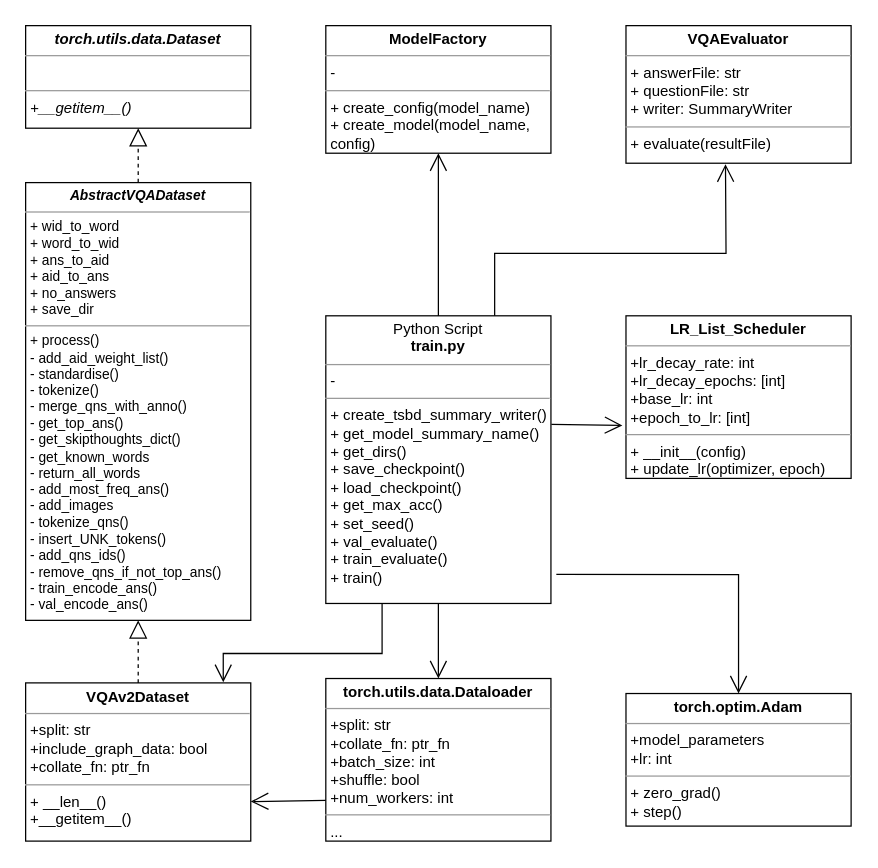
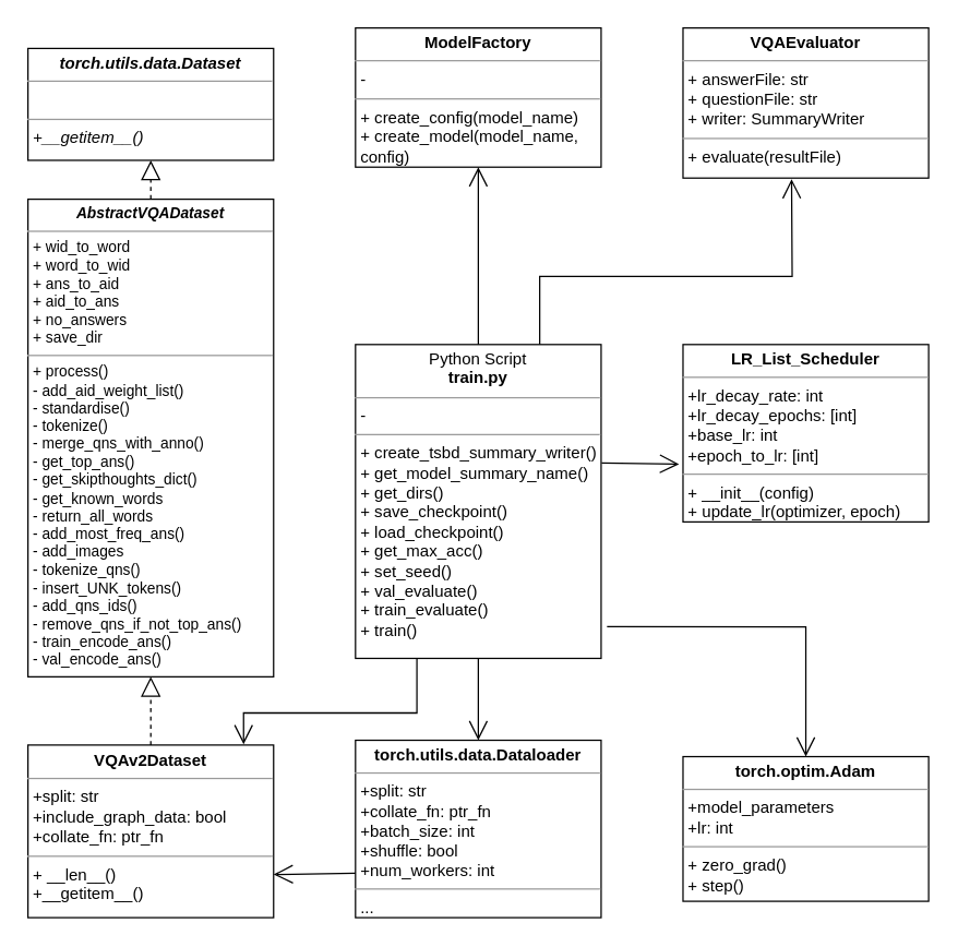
  <mxCell id="0" />
  <mxCell id="1" parent="0" />
  <mxCell id="2" value="&lt;p style=&quot;margin: 0px ; margin-top: 4px ; text-align: center&quot;&gt;Python Script&lt;br&gt;&lt;b&gt;train.py&lt;/b&gt;&lt;/p&gt;&lt;hr size=&quot;1&quot;&gt;&lt;p style=&quot;margin: 0px ; margin-left: 4px&quot;&gt;-&lt;/p&gt;&lt;hr size=&quot;1&quot;&gt;&lt;p style=&quot;margin: 0px ; margin-left: 4px&quot;&gt;+ create_tsbd_summary_writer()&lt;br&gt;+ get_model_summary_name()&lt;/p&gt;&lt;p style=&quot;margin: 0px ; margin-left: 4px&quot;&gt;+ get_dirs()&lt;/p&gt;&lt;p style=&quot;margin: 0px ; margin-left: 4px&quot;&gt;+ save_checkpoint()&lt;/p&gt;&lt;p style=&quot;margin: 0px ; margin-left: 4px&quot;&gt;+ load_checkpoint()&lt;/p&gt;&lt;p style=&quot;margin: 0px ; margin-left: 4px&quot;&gt;+ get_max_acc()&lt;/p&gt;&lt;p style=&quot;margin: 0px ; margin-left: 4px&quot;&gt;+ set_seed()&lt;/p&gt;&lt;p style=&quot;margin: 0px ; margin-left: 4px&quot;&gt;+&amp;nbsp;&lt;span&gt;val_evaluate()&lt;/span&gt;&lt;/p&gt;&lt;p style=&quot;margin: 0px 0px 0px 4px&quot;&gt;+ train_evaluate()&lt;/p&gt;&lt;p style=&quot;margin: 0px 0px 0px 4px&quot;&gt;+ train()&lt;/p&gt;&lt;p style=&quot;margin: 0px ; margin-left: 4px&quot;&gt;&lt;br&gt;&lt;/p&gt;" style="verticalAlign=top;align=left;overflow=fill;fontSize=12;fontFamily=Helvetica;html=1;rounded=0;shadow=0;comic=0;labelBackgroundColor=none;strokeWidth=1" parent="1" vertex="1"><mxGeometry x="260" y="252" width="180" height="230" as="geometry" /></mxCell>
  <mxCell id="3" value="&lt;p style=&quot;margin: 0px ; margin-top: 4px ; text-align: center&quot;&gt;&lt;b&gt;VQAv2Dataset&lt;/b&gt;&lt;/p&gt;&lt;hr size=&quot;1&quot;&gt;&lt;p style=&quot;margin: 0px ; margin-left: 4px&quot;&gt;&lt;span&gt;+split: str&lt;/span&gt;&lt;br&gt;&lt;/p&gt;&lt;p style=&quot;margin: 0px ; margin-left: 4px&quot;&gt;&lt;span&gt;+include_graph_data: bool&lt;/span&gt;&lt;/p&gt;&lt;p style=&quot;margin: 0px ; margin-left: 4px&quot;&gt;&lt;span&gt;+collate_fn: ptr_fn&lt;/span&gt;&lt;/p&gt;&lt;hr size=&quot;1&quot;&gt;&lt;p style=&quot;margin: 0px ; margin-left: 4px&quot;&gt;+ __len__()&lt;/p&gt;&lt;p style=&quot;margin: 0px ; margin-left: 4px&quot;&gt;+__getitem__()&lt;/p&gt;" style="verticalAlign=top;align=left;overflow=fill;fontSize=12;fontFamily=Helvetica;html=1;rounded=0;shadow=0;comic=0;labelBackgroundColor=none;strokeWidth=1" vertex="1" parent="1"><mxGeometry x="20" y="545.5" width="180" height="126.5" as="geometry" /></mxCell>
  <mxCell id="4" value="" style="endArrow=block;dashed=1;endFill=0;endSize=12;html=1;exitX=0.5;exitY=0;exitDx=0;exitDy=0;entryX=0.5;entryY=1;entryDx=0;entryDy=0;" edge="1" parent="1" source="3" target="5"><mxGeometry width="160" relative="1" as="geometry"><mxPoint x="60" y="495.5" as="sourcePoint" /><mxPoint x="110" y="485.5" as="targetPoint" /></mxGeometry></mxCell>
  <mxCell id="5" value="&lt;p style=&quot;margin: 4px 0px 0px ; text-align: center ; font-size: 11px&quot;&gt;&lt;b&gt;&lt;font style=&quot;font-size: 11px&quot;&gt;&lt;i&gt;AbstractVQADataset&lt;/i&gt;&lt;/font&gt;&lt;/b&gt;&lt;/p&gt;&lt;hr size=&quot;1&quot; style=&quot;font-size: 11px&quot;&gt;&lt;p style=&quot;margin: 0px 0px 0px 4px ; font-size: 11px&quot;&gt;&lt;font style=&quot;font-size: 11px&quot;&gt;+ wid_to_word&lt;/font&gt;&lt;/p&gt;&lt;p style=&quot;margin: 0px 0px 0px 4px ; font-size: 11px&quot;&gt;&lt;font style=&quot;font-size: 11px&quot;&gt;+ word_to_wid&lt;/font&gt;&lt;/p&gt;&lt;p style=&quot;margin: 0px 0px 0px 4px ; font-size: 11px&quot;&gt;&lt;font style=&quot;font-size: 11px&quot;&gt;+ ans_to_aid&lt;/font&gt;&lt;/p&gt;&lt;p style=&quot;margin: 0px 0px 0px 4px ; font-size: 11px&quot;&gt;&lt;font style=&quot;font-size: 11px&quot;&gt;+ aid_to_ans&lt;/font&gt;&lt;/p&gt;&lt;p style=&quot;margin: 0px 0px 0px 4px ; font-size: 11px&quot;&gt;&lt;font style=&quot;font-size: 11px&quot;&gt;+ no_answers&lt;/font&gt;&lt;/p&gt;&lt;p style=&quot;margin: 0px 0px 0px 4px ; font-size: 11px&quot;&gt;&lt;font style=&quot;font-size: 11px&quot;&gt;+ save_dir&lt;/font&gt;&lt;/p&gt;&lt;hr size=&quot;1&quot; style=&quot;font-size: 11px&quot;&gt;&lt;p style=&quot;margin: 0px 0px 0px 4px ; font-size: 11px&quot;&gt;&lt;font style=&quot;font-size: 11px&quot;&gt;+ process()&lt;/font&gt;&lt;/p&gt;&lt;p style=&quot;margin: 0px 0px 0px 4px ; font-size: 11px&quot;&gt;&lt;font style=&quot;font-size: 11px&quot;&gt;- add_aid_weight_list()&lt;/font&gt;&lt;/p&gt;&lt;p style=&quot;margin: 0px 0px 0px 4px ; font-size: 11px&quot;&gt;&lt;font style=&quot;font-size: 11px&quot;&gt;- standardise()&lt;/font&gt;&lt;/p&gt;&lt;p style=&quot;margin: 0px 0px 0px 4px ; font-size: 11px&quot;&gt;&lt;font style=&quot;font-size: 11px&quot;&gt;- tokenize()&lt;/font&gt;&lt;/p&gt;&lt;p style=&quot;margin: 0px 0px 0px 4px ; font-size: 11px&quot;&gt;&lt;font style=&quot;font-size: 11px&quot;&gt;- merge_qns_with_anno()&lt;/font&gt;&lt;/p&gt;&lt;p style=&quot;margin: 0px 0px 0px 4px ; font-size: 11px&quot;&gt;&lt;font style=&quot;font-size: 11px&quot;&gt;- get_top_ans()&lt;/font&gt;&lt;/p&gt;&lt;p style=&quot;margin: 0px 0px 0px 4px ; font-size: 11px&quot;&gt;&lt;font style=&quot;font-size: 11px&quot;&gt;- get_skipthoughts_dict()&lt;/font&gt;&lt;/p&gt;&lt;p style=&quot;margin: 0px 0px 0px 4px ; font-size: 11px&quot;&gt;&lt;font style=&quot;font-size: 11px&quot;&gt;- get_known_words&lt;/font&gt;&lt;/p&gt;&lt;p style=&quot;margin: 0px 0px 0px 4px ; font-size: 11px&quot;&gt;&lt;font style=&quot;font-size: 11px&quot;&gt;- return_all_words&lt;/font&gt;&lt;/p&gt;&lt;p style=&quot;margin: 0px 0px 0px 4px ; font-size: 11px&quot;&gt;&lt;font style=&quot;font-size: 11px&quot;&gt;- add_most_freq_ans()&lt;/font&gt;&lt;/p&gt;&lt;p style=&quot;margin: 0px 0px 0px 4px ; font-size: 11px&quot;&gt;&lt;font style=&quot;font-size: 11px&quot;&gt;- add_images&lt;/font&gt;&lt;/p&gt;&lt;p style=&quot;margin: 0px 0px 0px 4px ; font-size: 11px&quot;&gt;&lt;font style=&quot;font-size: 11px&quot;&gt;- tokenize_qns()&lt;/font&gt;&lt;/p&gt;&lt;p style=&quot;margin: 0px 0px 0px 4px ; font-size: 11px&quot;&gt;&lt;font style=&quot;font-size: 11px&quot;&gt;- insert_UNK_tokens()&lt;/font&gt;&lt;/p&gt;&lt;p style=&quot;margin: 0px 0px 0px 4px ; font-size: 11px&quot;&gt;&lt;font style=&quot;font-size: 11px&quot;&gt;- add_qns_ids()&lt;/font&gt;&lt;/p&gt;&lt;p style=&quot;margin: 0px 0px 0px 4px ; font-size: 11px&quot;&gt;&lt;font style=&quot;font-size: 11px&quot;&gt;- remove_qns_if_not_top_ans()&lt;/font&gt;&lt;/p&gt;&lt;p style=&quot;margin: 0px 0px 0px 4px ; font-size: 11px&quot;&gt;- train_encode_ans()&lt;/p&gt;&lt;p style=&quot;margin: 0px 0px 0px 4px ; font-size: 11px&quot;&gt;- val_encode_ans()&lt;/p&gt;&lt;p style=&quot;margin: 0px 0px 0px 4px ; font-size: 11px&quot;&gt;&lt;br&gt;&lt;/p&gt;" style="verticalAlign=top;align=left;overflow=fill;fontSize=12;fontFamily=Helvetica;html=1;rounded=0;shadow=0;comic=0;labelBackgroundColor=none;strokeWidth=1" vertex="1" parent="1"><mxGeometry x="20" y="145.5" width="180" height="350" as="geometry" /></mxCell>
- <mxCell id="6" value="&lt;p style=&quot;margin: 0px ; margin-top: 4px ; text-align: center&quot;&gt;&lt;b&gt;&lt;i&gt;torch.utils.data.Dataset&lt;/i&gt;&lt;/b&gt;&lt;/p&gt;&lt;hr size=&quot;1&quot;&gt;&lt;p style=&quot;margin: 0px ; margin-left: 4px&quot;&gt;&lt;br&gt;&lt;/p&gt;&lt;hr size=&quot;1&quot;&gt;&lt;p style=&quot;margin: 0px ; margin-left: 4px&quot;&gt;&lt;i&gt;+__getitem__()&lt;/i&gt;&lt;br&gt;&lt;/p&gt;" style="verticalAlign=top;align=left;overflow=fill;fontSize=12;fontFamily=Helvetica;html=1;rounded=0;shadow=0;comic=0;labelBackgroundColor=none;strokeWidth=1" vertex="1" parent="1"><mxGeometry x="20" y="20" width="180" height="82" as="geometry" /></mxCell>
+ <mxCell id="6" value="&lt;p style=&quot;margin: 0px ; margin-top: 4px ; text-align: center&quot;&gt;&lt;b&gt;&lt;i&gt;torch.utils.data.Dataset&lt;/i&gt;&lt;/b&gt;&lt;/p&gt;&lt;hr size=&quot;1&quot;&gt;&lt;p style=&quot;margin: 0px ; margin-left: 4px&quot;&gt;&lt;br&gt;&lt;/p&gt;&lt;hr size=&quot;1&quot;&gt;&lt;p style=&quot;margin: 0px ; margin-left: 4px&quot;&gt;&lt;i&gt;+__getitem__()&lt;/i&gt;&lt;br&gt;&lt;/p&gt;" style="verticalAlign=top;align=left;overflow=fill;fontSize=12;fontFamily=Helvetica;html=1;rounded=0;shadow=0;comic=0;labelBackgroundColor=none;strokeWidth=1" vertex="1" parent="1"><mxGeometry x="20" y="35" width="180" height="82" as="geometry" /></mxCell>
  <mxCell id="7" value="" style="endArrow=block;dashed=1;endFill=0;endSize=12;html=1;exitX=0.5;exitY=0;exitDx=0;exitDy=0;entryX=0.5;entryY=1;entryDx=0;entryDy=0;" edge="1" parent="1" source="5" target="6"><mxGeometry width="160" relative="1" as="geometry"><mxPoint x="350" y="252" as="sourcePoint" /><mxPoint x="510" y="252" as="targetPoint" /></mxGeometry></mxCell>
  <mxCell id="8" value="&lt;p style=&quot;margin: 0px ; margin-top: 4px ; text-align: center&quot;&gt;&lt;b&gt;torch.utils.data.Dataloader&lt;/b&gt;&lt;/p&gt;&lt;hr size=&quot;1&quot;&gt;&lt;p style=&quot;margin: 0px ; margin-left: 4px&quot;&gt;+split: str&lt;/p&gt;&lt;p style=&quot;margin: 0px ; margin-left: 4px&quot;&gt;+collate_fn: ptr_fn&lt;/p&gt;&lt;p style=&quot;margin: 0px ; margin-left: 4px&quot;&gt;+batch_size: int&lt;/p&gt;&lt;p style=&quot;margin: 0px ; margin-left: 4px&quot;&gt;+shuffle: bool&lt;/p&gt;&lt;p style=&quot;margin: 0px ; margin-left: 4px&quot;&gt;+num_workers: int&lt;/p&gt;&lt;hr size=&quot;1&quot;&gt;&lt;p style=&quot;margin: 0px ; margin-left: 4px&quot;&gt;...&lt;/p&gt;" style="verticalAlign=top;align=left;overflow=fill;fontSize=12;fontFamily=Helvetica;html=1;rounded=0;shadow=0;comic=0;labelBackgroundColor=none;strokeWidth=1" vertex="1" parent="1"><mxGeometry x="260" y="542" width="180" height="130" as="geometry" /></mxCell>
  <mxCell id="9" value="" style="endArrow=open;endFill=1;endSize=12;html=1;entryX=1;entryY=0.75;entryDx=0;entryDy=0;exitX=0;exitY=0.75;exitDx=0;exitDy=0;" edge="1" parent="1" source="8" target="3"><mxGeometry width="160" relative="1" as="geometry"><mxPoint x="470" y="622" as="sourcePoint" /><mxPoint x="630" y="622" as="targetPoint" /></mxGeometry></mxCell>
  <mxCell id="10" value="" style="endArrow=open;endFill=1;endSize=12;html=1;exitX=0.5;exitY=1;exitDx=0;exitDy=0;entryX=0.5;entryY=0;entryDx=0;entryDy=0;" edge="1" parent="1" source="2" target="8"><mxGeometry width="160" relative="1" as="geometry"><mxPoint x="320" y="512" as="sourcePoint" /><mxPoint x="480" y="512" as="targetPoint" /></mxGeometry></mxCell>
  <mxCell id="11" value="" style="endArrow=open;endFill=1;endSize=12;html=1;exitX=0.25;exitY=1;exitDx=0;exitDy=0;rounded=0;" edge="1" parent="1" source="2"><mxGeometry width="160" relative="1" as="geometry"><mxPoint x="370" y="412" as="sourcePoint" /><mxPoint x="178" y="545" as="targetPoint" /><Array as="points"><mxPoint x="305" y="522" /><mxPoint x="178" y="522" /></Array></mxGeometry></mxCell>
  <mxCell id="12" value="&lt;p style=&quot;margin: 0px ; margin-top: 4px ; text-align: center&quot;&gt;&lt;b&gt;ModelFactory&lt;/b&gt;&lt;/p&gt;&lt;hr size=&quot;1&quot;&gt;&lt;p style=&quot;margin: 0px ; margin-left: 4px&quot;&gt;&lt;span&gt;-&lt;/span&gt;&lt;/p&gt;&lt;hr size=&quot;1&quot;&gt;&lt;p style=&quot;margin: 0px ; margin-left: 4px&quot;&gt;+ create_config(model_name)&lt;br&gt;&lt;/p&gt;&lt;p style=&quot;margin: 0px ; margin-left: 4px&quot;&gt;+ create_model(model_name,&amp;nbsp;&lt;/p&gt;&lt;p style=&quot;margin: 0px ; margin-left: 4px&quot;&gt;config)&lt;/p&gt;" style="verticalAlign=top;align=left;overflow=fill;fontSize=12;fontFamily=Helvetica;html=1;rounded=0;shadow=0;comic=0;labelBackgroundColor=none;strokeWidth=1" vertex="1" parent="1"><mxGeometry x="260" y="20" width="180" height="102" as="geometry" /></mxCell>
  <mxCell id="13" value="&lt;p style=&quot;margin: 0px ; margin-top: 4px ; text-align: center&quot;&gt;&lt;b&gt;VQAEvaluator&lt;/b&gt;&lt;/p&gt;&lt;hr size=&quot;1&quot;&gt;&lt;p style=&quot;margin: 0px ; margin-left: 4px&quot;&gt;+ answerFile: str&lt;/p&gt;&lt;p style=&quot;margin: 0px ; margin-left: 4px&quot;&gt;+ questionFile: str&lt;/p&gt;&lt;p style=&quot;margin: 0px ; margin-left: 4px&quot;&gt;+ writer: SummaryWriter&lt;/p&gt;&lt;hr size=&quot;1&quot;&gt;&lt;p style=&quot;margin: 0px ; margin-left: 4px&quot;&gt;+ evaluate(resultFile)&lt;/p&gt;" style="verticalAlign=top;align=left;overflow=fill;fontSize=12;fontFamily=Helvetica;html=1;rounded=0;shadow=0;comic=0;labelBackgroundColor=none;strokeWidth=1" vertex="1" parent="1"><mxGeometry x="500" y="20" width="180" height="110" as="geometry" /></mxCell>
  <mxCell id="14" value="&lt;p style=&quot;margin: 0px ; margin-top: 4px ; text-align: center&quot;&gt;&lt;b&gt;LR_List_Scheduler&lt;/b&gt;&lt;/p&gt;&lt;hr size=&quot;1&quot;&gt;&lt;p style=&quot;margin: 0px ; margin-left: 4px&quot;&gt;+lr_decay_rate: int&lt;/p&gt;&lt;p style=&quot;margin: 0px ; margin-left: 4px&quot;&gt;+lr_decay_epochs: [int]&lt;/p&gt;&lt;p style=&quot;margin: 0px ; margin-left: 4px&quot;&gt;+base_lr: int&lt;/p&gt;&lt;p style=&quot;margin: 0px ; margin-left: 4px&quot;&gt;+epoch_to_lr: [int]&lt;/p&gt;&lt;hr size=&quot;1&quot;&gt;&lt;p style=&quot;margin: 0px ; margin-left: 4px&quot;&gt;+ __init__(config)&lt;/p&gt;&lt;p style=&quot;margin: 0px ; margin-left: 4px&quot;&gt;+ update_lr(optimizer, epoch)&lt;/p&gt;&lt;p style=&quot;margin: 0px ; margin-left: 4px&quot;&gt;&lt;br&gt;&lt;/p&gt;" style="verticalAlign=top;align=left;overflow=fill;fontSize=12;fontFamily=Helvetica;html=1;rounded=0;shadow=0;comic=0;labelBackgroundColor=none;strokeWidth=1" vertex="1" parent="1"><mxGeometry x="500" y="252" width="180" height="130" as="geometry" /></mxCell>
  <mxCell id="15" style="edgeStyle=orthogonalEdgeStyle;rounded=1;orthogonalLoop=1;jettySize=auto;html=1;exitX=0.5;exitY=1;exitDx=0;exitDy=0;startArrow=open;startFill=0;" edge="1" parent="1" source="14" target="14"><mxGeometry relative="1" as="geometry" /></mxCell>
  <mxCell id="16" value="&lt;p style=&quot;margin: 0px ; margin-top: 4px ; text-align: center&quot;&gt;&lt;b&gt;torch.optim.Adam&lt;/b&gt;&lt;/p&gt;&lt;hr size=&quot;1&quot;&gt;&lt;p style=&quot;margin: 0px ; margin-left: 4px&quot;&gt;+model_parameters&lt;/p&gt;&lt;p style=&quot;margin: 0px ; margin-left: 4px&quot;&gt;+lr: int&lt;/p&gt;&lt;hr size=&quot;1&quot;&gt;&lt;p style=&quot;margin: 0px ; margin-left: 4px&quot;&gt;+ zero_grad()&lt;/p&gt;&lt;p style=&quot;margin: 0px ; margin-left: 4px&quot;&gt;+ step()&lt;/p&gt;" style="verticalAlign=top;align=left;overflow=fill;fontSize=12;fontFamily=Helvetica;html=1;rounded=0;shadow=0;comic=0;labelBackgroundColor=none;strokeWidth=1" vertex="1" parent="1"><mxGeometry x="500" y="554" width="180" height="106" as="geometry" /></mxCell>
  <mxCell id="17" value="" style="endArrow=open;endFill=1;endSize=12;html=1;exitX=0.5;exitY=0;exitDx=0;exitDy=0;entryX=0.5;entryY=1;entryDx=0;entryDy=0;" edge="1" parent="1" source="2" target="12"><mxGeometry width="160" relative="1" as="geometry"><mxPoint x="330" y="192" as="sourcePoint" /><mxPoint x="490" y="192" as="targetPoint" /></mxGeometry></mxCell>
  <mxCell id="18" value="" style="endArrow=open;endFill=1;endSize=12;html=1;exitX=0.75;exitY=0;exitDx=0;exitDy=0;entryX=0.442;entryY=1.007;entryDx=0;entryDy=0;entryPerimeter=0;strokeColor=#000000;rounded=0;" edge="1" parent="1" source="2" target="13"><mxGeometry width="160" relative="1" as="geometry"><mxPoint x="430" y="202" as="sourcePoint" /><mxPoint x="600" y="162" as="targetPoint" /><Array as="points"><mxPoint x="395" y="202" /><mxPoint x="580" y="202" /></Array></mxGeometry></mxCell>
  <mxCell id="19" value="" style="endArrow=open;endFill=1;endSize=12;html=1;strokeColor=#000000;exitX=1.002;exitY=0.377;exitDx=0;exitDy=0;exitPerimeter=0;entryX=-0.016;entryY=0.674;entryDx=0;entryDy=0;entryPerimeter=0;" edge="1" parent="1" source="2" target="14"><mxGeometry width="160" relative="1" as="geometry"><mxPoint x="470" y="422" as="sourcePoint" /><mxPoint x="500" y="350" as="targetPoint" /></mxGeometry></mxCell>
  <mxCell id="20" value="" style="endArrow=open;endFill=1;endSize=12;html=1;strokeColor=#000000;exitX=1.024;exitY=0.899;exitDx=0;exitDy=0;exitPerimeter=0;rounded=0;entryX=0.5;entryY=0;entryDx=0;entryDy=0;" edge="1" parent="1" source="2" target="16"><mxGeometry width="160" relative="1" as="geometry"><mxPoint x="490" y="462" as="sourcePoint" /><mxPoint x="600" y="555" as="targetPoint" /><Array as="points"><mxPoint x="590" y="459" /></Array></mxGeometry></mxCell>
